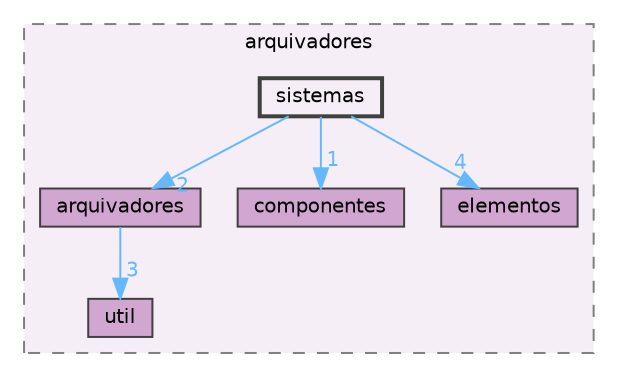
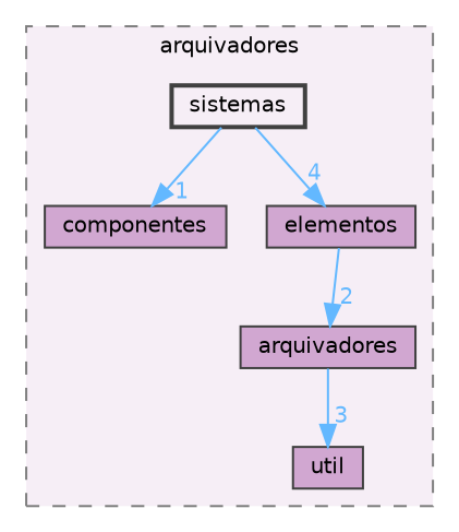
  digraph {
    compound=true
    node [color=grey25 fillcolor="#d1a7d1" fontname=Helvetica fontsize=10 shape=box style=filled]
    edge [color=steelblue1 fontcolor=steelblue1 fontname=Helvetica fontsize=10 labeldistance=1.5 labelfontname=Helvetica labelfontsize=10]
    n1 [height=0.2 label=arquivadores width=0.4]
    n2 [height=0.2 label=util width=0.4]
    n3 [height=0.2 label=componentes width=0.4]
    n4 [height=0.2 label=elementos width=0.4]
    n5 [fillcolor="#f6eef6" height=0.2 label=sistemas style="filled,bold" width=0.4]
    subgraph cluster_1 {
      bgcolor="#f6eef6"
      fontname=Helvetica
      fontsize=10
      label=arquivadores
      pencolor=grey50
      style="filled,dashed"
      n1
      n2
      n3
      n4
      n5
    }
    n1 -> n2 [headlabel=3]
-   n5 -> n1 [headlabel=2]
+   n4 -> n1 [headlabel=2]
    n5 -> n3 [headlabel=1]
    n5 -> n4 [headlabel=4]
  }
